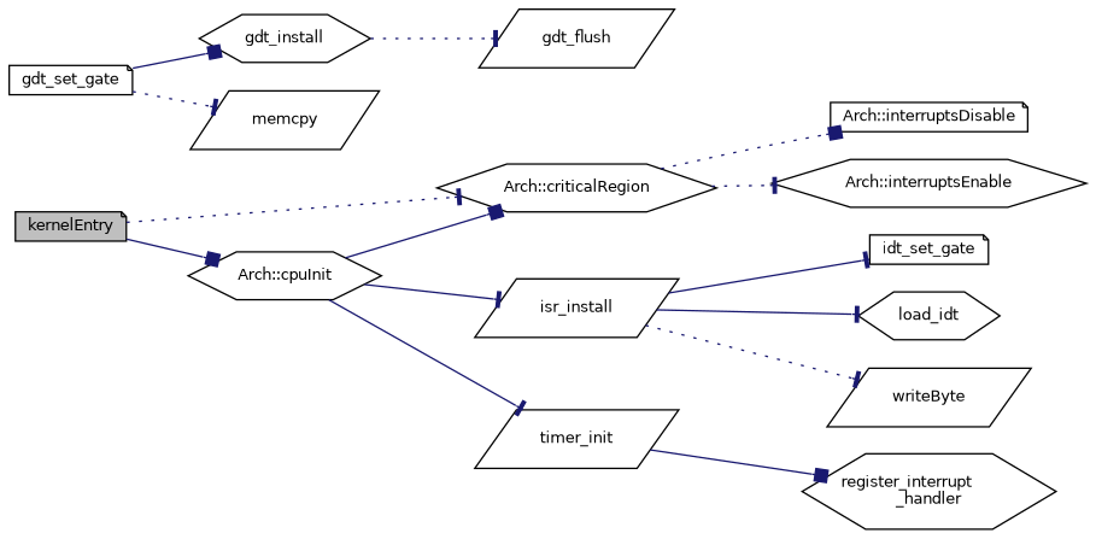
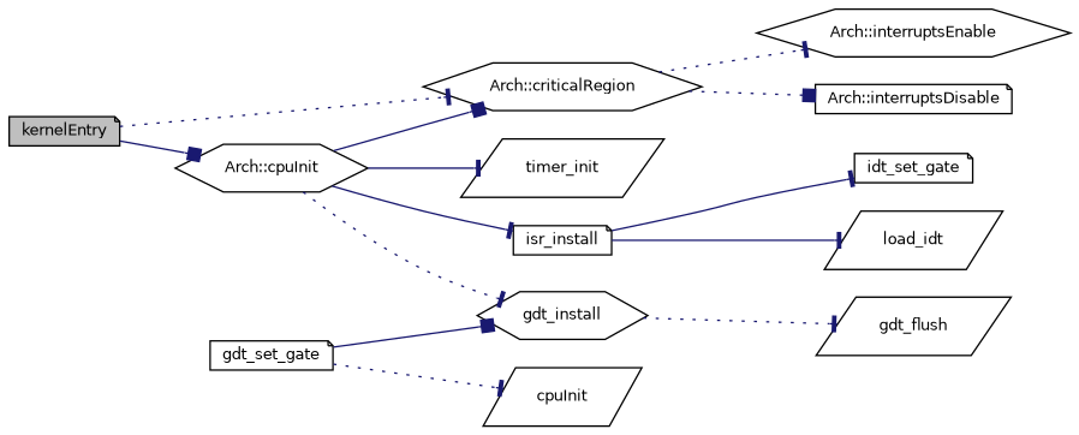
  digraph {
    rankdir=LR
    node [color=black fillcolor=white fontname=Helvetica fontsize=10 shape=note style=filled]
    edge [arrowhead=tee color=midnightblue fontname=Helvetica fontsize=10 labelfontname=Helvetica labelfontsize=10 style=solid]
    n1 [fillcolor=grey75 fontcolor=black height=0.2 label=kernelEntry width=0.4]
    n2 [height=0.2 label="Arch::cpuInit" shape=hexagon width=0.4]
    n3 [height=0.2 label="Arch::criticalRegion" shape=hexagon width=0.4]
    n4 [height=0.2 label=gdt_install shape=hexagon width=0.4]
-   n5 [height=0.2 label=isr_install shape=parallelogram width=0.4]
+   n5 [height=0.2 label=isr_install width=0.4]
    n6 [height=0.2 label=timer_init shape=parallelogram width=0.4]
    n7 [height=0.2 label="Arch::interruptsDisable" width=0.4]
    n8 [height=0.2 label="Arch::interruptsEnable" shape=hexagon width=0.4]
    n9 [height=0.2 label=gdt_flush shape=parallelogram width=0.4]
    n10 [height=0.2 label=idt_set_gate width=0.4]
-   n11 [height=0.2 label=load_idt shape=hexagon width=0.4]
-   n12 [height=0.2 label=writeByte shape=parallelogram width=0.4]
-   n13 [height=0.2 label="register_interrupt\l_handler" shape=hexagon width=0.4]
+   n11 [height=0.2 label=load_idt shape=parallelogram width=0.4]
    n14 [height=0.2 label=gdt_set_gate width=0.4]
-   n15 [height=0.2 label=memcpy shape=parallelogram width=0.4]
+   n15 [height=0.2 label=cpuInit shape=parallelogram width=0.4]
    n1 -> n2 [arrowhead=box]
    n1 -> n3 [style=dotted]
    n2 -> n3 [arrowhead=box]
+   n2 -> n4 [style=dotted]
    n2 -> n5
    n2 -> n6
    n3 -> n7 [arrowhead=box style=dotted]
    n3 -> n8 [style=dotted]
    n4 -> n9 [style=dotted]
    n5 -> n10
    n5 -> n11
-   n5 -> n12 [style=dotted]
-   n6 -> n13 [arrowhead=box]
    n14 -> n4 [arrowhead=box]
    n14 -> n15 [style=dotted]
  }
